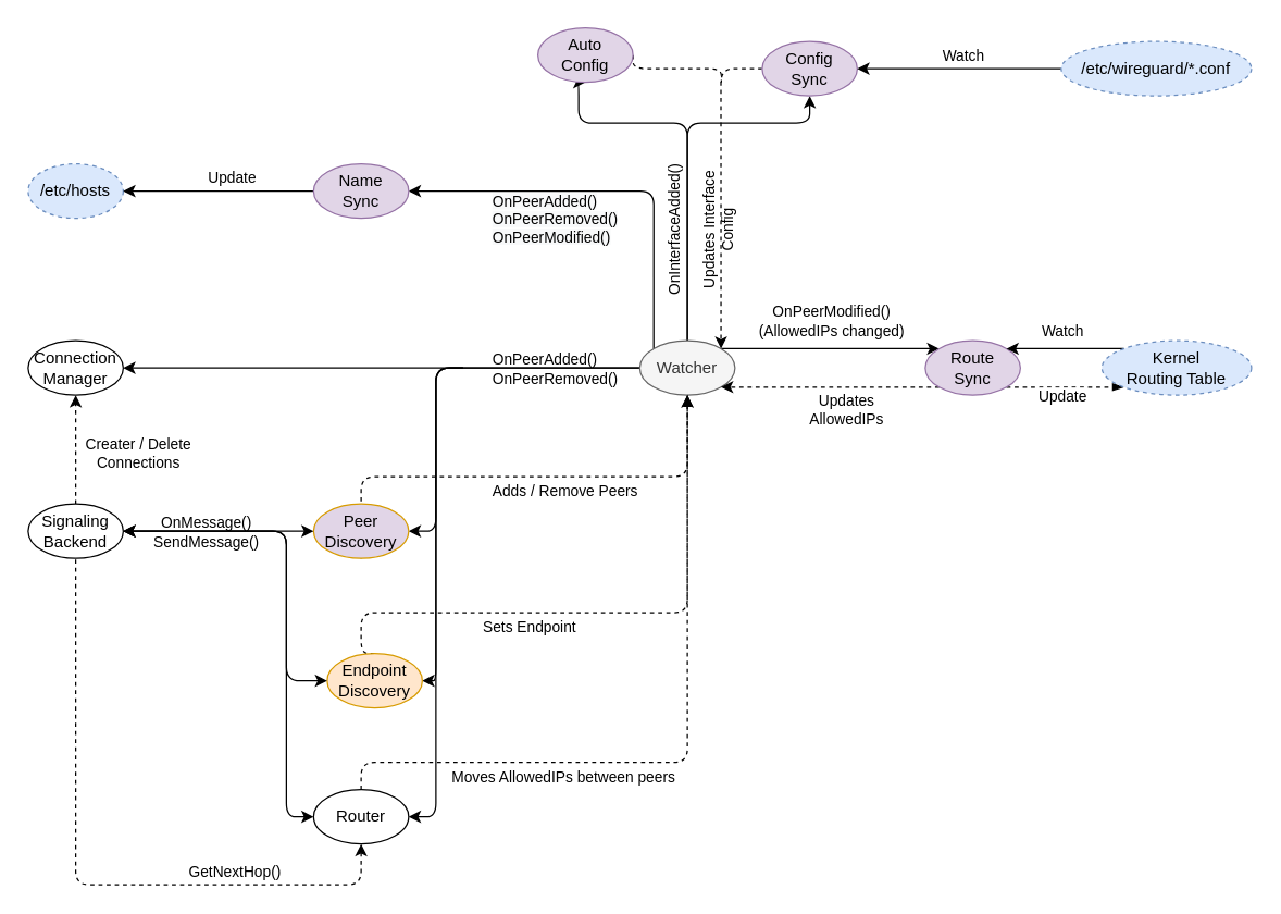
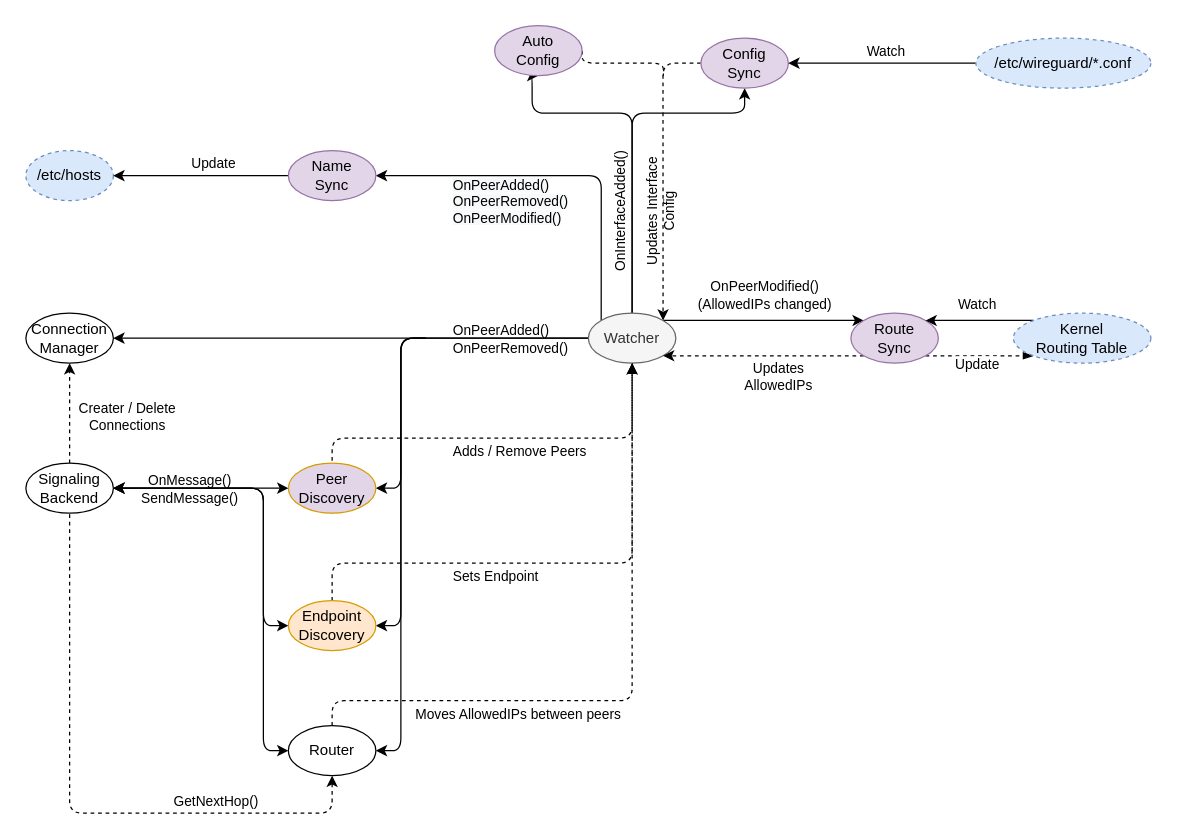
  <mxCell id="0" />
  <mxCell id="1" parent="0" />
  <mxCell id="2" style="edgeStyle=orthogonalEdgeStyle;html=1;exitX=0.5;exitY=0;exitDx=0;exitDy=0;entryX=0.5;entryY=1;entryDx=0;entryDy=0;" parent="1" source="12" target="27" edge="1"><mxGeometry relative="1" as="geometry"><Array as="points"><mxPoint x="505" y="90" /><mxPoint x="595" y="90" /></Array></mxGeometry></mxCell>
  <mxCell id="3" value="OnInterfaceAdded()" style="edgeLabel;html=1;align=center;verticalAlign=middle;resizable=0;points=[];rotation=-90;" parent="2" vertex="1" connectable="0"><mxGeometry x="0.242" y="4" relative="1" as="geometry"><mxPoint x="-18" y="84" as="offset" /></mxGeometry></mxCell>
  <mxCell id="4" style="edgeStyle=orthogonalEdgeStyle;html=1;exitX=1;exitY=0;exitDx=0;exitDy=0;entryX=0;entryY=0;entryDx=0;entryDy=0;" parent="1" source="12" target="32" edge="1"><mxGeometry relative="1" as="geometry"><Array as="points"><mxPoint x="610" y="256" /><mxPoint x="610" y="256" /></Array></mxGeometry></mxCell>
  <mxCell id="5" value="OnPeerModified()&lt;br&gt;(AllowedIPs changed)" style="edgeLabel;html=1;align=center;verticalAlign=middle;resizable=0;points=[];rotation=0;" parent="4" vertex="1" connectable="0"><mxGeometry x="0.016" y="1" relative="1" as="geometry"><mxPoint x="-1" y="-19" as="offset" /></mxGeometry></mxCell>
  <mxCell id="6" style="edgeStyle=orthogonalEdgeStyle;html=1;exitX=0;exitY=0.5;exitDx=0;exitDy=0;" parent="1" source="12" target="25" edge="1"><mxGeometry relative="1" as="geometry"><mxPoint x="505" y="530" as="targetPoint" /><Array as="points"><mxPoint x="320" y="270" /><mxPoint x="320" y="600" /></Array></mxGeometry></mxCell>
  <mxCell id="7" style="edgeStyle=orthogonalEdgeStyle;html=1;exitX=0.5;exitY=0;exitDx=0;exitDy=0;entryX=0.5;entryY=1;entryDx=0;entryDy=0;" parent="1" source="12" target="46" edge="1"><mxGeometry relative="1" as="geometry"><Array as="points"><mxPoint x="505" y="90" /><mxPoint x="425" y="90" /></Array></mxGeometry></mxCell>
  <mxCell id="8" style="edgeStyle=orthogonalEdgeStyle;html=1;exitX=0;exitY=0.5;exitDx=0;exitDy=0;startArrow=none;startFill=0;endArrow=classic;endFill=1;entryX=1;entryY=0.5;entryDx=0;entryDy=0;" parent="1" source="12" target="44" edge="1"><mxGeometry relative="1" as="geometry"><mxPoint x="100" y="240" as="targetPoint" /><Array as="points"><mxPoint x="140" y="270" /><mxPoint x="140" y="270" /></Array></mxGeometry></mxCell>
  <mxCell id="9" value="OnPeerAdded()&lt;br&gt;OnPeerRemoved()" style="edgeLabel;html=1;align=left;verticalAlign=middle;resizable=0;points=[];labelBackgroundColor=none;" parent="8" vertex="1" connectable="0"><mxGeometry x="0.074" y="1" relative="1" as="geometry"><mxPoint x="94" y="-1" as="offset" /></mxGeometry></mxCell>
  <mxCell id="10" style="edgeStyle=orthogonalEdgeStyle;html=1;exitX=0;exitY=0;exitDx=0;exitDy=0;entryX=1;entryY=0.5;entryDx=0;entryDy=0;elbow=vertical;" edge="1" parent="1" source="12" target="52"><mxGeometry relative="1" as="geometry"><Array as="points"><mxPoint x="480" y="140" /></Array></mxGeometry></mxCell>
  <mxCell id="11" value="&lt;span style=&quot;background-color: rgb(248, 249, 250);&quot;&gt;OnPeerAdded()&lt;/span&gt;&lt;br style=&quot;background-color: rgb(248, 249, 250);&quot;&gt;&lt;span style=&quot;background-color: rgb(248, 249, 250);&quot;&gt;OnPeerRemoved()&lt;br&gt;OnPeerModified()&lt;br&gt;&lt;/span&gt;" style="edgeLabel;html=1;align=left;verticalAlign=middle;resizable=0;points=[];" vertex="1" connectable="0" parent="10"><mxGeometry x="-0.175" y="-2" relative="1" as="geometry"><mxPoint x="-114" y="22" as="offset" /></mxGeometry></mxCell>
  <mxCell id="12" value="Watcher" style="ellipse;whiteSpace=wrap;html=1;fillColor=#f5f5f5;fontColor=#333333;strokeColor=#666666;" parent="1" vertex="1"><mxGeometry x="470" y="250" width="70" height="40" as="geometry" /></mxCell>
  <mxCell id="13" style="edgeStyle=orthogonalEdgeStyle;html=1;exitX=0.5;exitY=1;exitDx=0;exitDy=0;dashed=1;" parent="1" source="16" edge="1"><mxGeometry relative="1" as="geometry"><mxPoint x="505" y="290" as="targetPoint" /><Array as="points"><mxPoint x="265" y="350" /><mxPoint x="505" y="350" /></Array></mxGeometry></mxCell>
  <mxCell id="14" value="Adds / Remove Peers" style="edgeLabel;html=1;align=left;verticalAlign=middle;resizable=0;points=[];rotation=0;labelBackgroundColor=none;" parent="13" vertex="1" connectable="0"><mxGeometry x="-0.132" y="-10" relative="1" as="geometry"><mxPoint x="-1" as="offset" /></mxGeometry></mxCell>
  <mxCell id="15" style="edgeStyle=orthogonalEdgeStyle;html=1;exitX=1;exitY=0.5;exitDx=0;exitDy=0;startArrow=classic;startFill=1;endArrow=none;endFill=0;" parent="1" source="16" edge="1"><mxGeometry relative="1" as="geometry"><mxPoint x="340" y="270" as="targetPoint" /><Array as="points"><mxPoint x="320" y="390" /><mxPoint x="320" y="270" /></Array></mxGeometry></mxCell>
  <mxCell id="16" value="Peer&lt;br&gt;Discovery" style="ellipse;whiteSpace=wrap;html=1;fillColor=#e1d5e7;strokeColor=#d79b00;" parent="1" vertex="1"><mxGeometry x="230" y="370" width="70" height="40" as="geometry" /></mxCell>
  <mxCell id="17" style="edgeStyle=orthogonalEdgeStyle;html=1;exitX=0.5;exitY=0;exitDx=0;exitDy=0;dashed=1;endArrow=classic;endFill=1;entryX=0.5;entryY=1;entryDx=0;entryDy=0;" parent="1" source="20" target="12" edge="1"><mxGeometry relative="1" as="geometry"><mxPoint x="265" y="280" as="targetPoint" /><Array as="points"><mxPoint x="265" y="450" /><mxPoint x="505" y="450" /></Array></mxGeometry></mxCell>
  <mxCell id="18" value="Sets Endpoint" style="edgeLabel;html=1;align=left;verticalAlign=middle;resizable=0;points=[];rotation=0;" parent="17" vertex="1" connectable="0"><mxGeometry x="-0.318" y="-1" relative="1" as="geometry"><mxPoint x="-22" y="9" as="offset" /></mxGeometry></mxCell>
  <mxCell id="19" style="edgeStyle=orthogonalEdgeStyle;html=1;exitX=1;exitY=0.5;exitDx=0;exitDy=0;startArrow=classic;startFill=1;endArrow=none;endFill=0;" parent="1" source="20" edge="1"><mxGeometry relative="1" as="geometry"><mxPoint x="340" y="270" as="targetPoint" /><Array as="points"><mxPoint x="320" y="500" /><mxPoint x="320" y="270" /></Array></mxGeometry></mxCell>
- <mxCell id="20" value="Endpoint&lt;br&gt;Discovery" style="ellipse;whiteSpace=wrap;html=1;fillColor=#ffe6cc;strokeColor=#d79b00;" parent="1" vertex="1"><mxGeometry x="240" y="480" width="70" height="40" as="geometry" /></mxCell>
+ <mxCell id="20" value="Endpoint&lt;br&gt;Discovery" style="ellipse;whiteSpace=wrap;html=1;fillColor=#ffe6cc;strokeColor=#d79b00;" parent="1" vertex="1"><mxGeometry x="230" y="480" width="70" height="40" as="geometry" /></mxCell>
  <mxCell id="21" style="edgeStyle=orthogonalEdgeStyle;html=1;exitX=0.5;exitY=1;exitDx=0;exitDy=0;entryX=0.5;entryY=1;entryDx=0;entryDy=0;dashed=1;endArrow=none;endFill=0;startArrow=classic;startFill=1;" parent="1" source="25" target="39" edge="1"><mxGeometry relative="1" as="geometry"><Array as="points"><mxPoint x="265" y="650" /><mxPoint x="55" y="650" /></Array></mxGeometry></mxCell>
  <mxCell id="22" value="GetNextHop()" style="edgeLabel;html=1;align=center;verticalAlign=middle;resizable=0;points=[];" parent="21" vertex="1" connectable="0"><mxGeometry x="-0.333" y="-1" relative="1" as="geometry"><mxPoint x="36" y="-9" as="offset" /></mxGeometry></mxCell>
  <mxCell id="23" style="edgeStyle=orthogonalEdgeStyle;html=1;exitX=0.5;exitY=0;exitDx=0;exitDy=0;entryX=0.5;entryY=1;entryDx=0;entryDy=0;startArrow=none;startFill=0;endArrow=blockThin;endFill=1;dashed=1;" parent="1" source="25" target="12" edge="1"><mxGeometry relative="1" as="geometry"><Array as="points"><mxPoint x="265" y="560" /><mxPoint x="505" y="560" /></Array></mxGeometry></mxCell>
  <mxCell id="24" value="Moves AllowedIPs between peers" style="edgeLabel;html=1;align=left;verticalAlign=middle;resizable=0;points=[];rotation=0;" parent="23" vertex="1" connectable="0"><mxGeometry x="-0.065" y="1" relative="1" as="geometry"><mxPoint x="-163" y="11" as="offset" /></mxGeometry></mxCell>
  <mxCell id="25" value="Router" style="ellipse;whiteSpace=wrap;html=1;" parent="1" vertex="1"><mxGeometry x="230" y="580" width="70" height="40" as="geometry" /></mxCell>
  <mxCell id="26" style="edgeStyle=orthogonalEdgeStyle;html=1;exitX=0;exitY=0.5;exitDx=0;exitDy=0;entryX=1;entryY=0;entryDx=0;entryDy=0;dashed=1;" parent="1" source="27" target="12" edge="1"><mxGeometry relative="1" as="geometry"><mxPoint x="609.749" y="465.858" as="sourcePoint" /><Array as="points"><mxPoint x="530" y="50" /></Array></mxGeometry></mxCell>
  <mxCell id="27" value="Config&lt;br&gt;Sync" style="ellipse;whiteSpace=wrap;html=1;fillColor=#e1d5e7;strokeColor=#9673a6;" parent="1" vertex="1"><mxGeometry x="560" y="30" width="70" height="40" as="geometry" /></mxCell>
  <mxCell id="28" style="edgeStyle=orthogonalEdgeStyle;html=1;exitX=0;exitY=1;exitDx=0;exitDy=0;entryX=1;entryY=1;entryDx=0;entryDy=0;dashed=1;" parent="1" source="32" target="12" edge="1"><mxGeometry relative="1" as="geometry" /></mxCell>
  <mxCell id="29" value="Updates&lt;br&gt;AllowedIPs" style="edgeLabel;html=1;align=center;verticalAlign=middle;resizable=0;points=[];" parent="28" vertex="1" connectable="0"><mxGeometry x="-0.299" y="2" relative="1" as="geometry"><mxPoint x="-13" y="14" as="offset" /></mxGeometry></mxCell>
  <mxCell id="30" style="edgeStyle=orthogonalEdgeStyle;html=1;exitX=1;exitY=1;exitDx=0;exitDy=0;entryX=0;entryY=1;entryDx=0;entryDy=0;dashed=1;endArrow=blockThin;endFill=1;" parent="1" source="32" target="48" edge="1"><mxGeometry relative="1" as="geometry"><mxPoint x="799.749" y="64.142" as="targetPoint" /></mxGeometry></mxCell>
  <mxCell id="31" value="Update" style="edgeLabel;html=1;align=center;verticalAlign=middle;resizable=0;points=[];rotation=0;" parent="30" vertex="1" connectable="0"><mxGeometry x="-0.224" relative="1" as="geometry"><mxPoint x="7" y="6" as="offset" /></mxGeometry></mxCell>
  <mxCell id="32" value="Route&lt;br&gt;Sync" style="ellipse;whiteSpace=wrap;html=1;fillColor=#e1d5e7;strokeColor=#9673a6;" parent="1" vertex="1"><mxGeometry x="680" y="250" width="70" height="40" as="geometry" /></mxCell>
  <mxCell id="33" style="edgeStyle=orthogonalEdgeStyle;html=1;exitX=1;exitY=0.5;exitDx=0;exitDy=0;entryX=0;entryY=0.5;entryDx=0;entryDy=0;startArrow=classic;startFill=1;" parent="1" source="39" target="16" edge="1"><mxGeometry relative="1" as="geometry"><Array as="points"><mxPoint x="190" y="390" /><mxPoint x="190" y="390" /></Array></mxGeometry></mxCell>
  <mxCell id="34" value="OnMessage()&lt;br&gt;SendMessage()" style="edgeLabel;html=1;align=center;verticalAlign=middle;resizable=0;points=[];rotation=0;labelBackgroundColor=none;" parent="33" vertex="1" connectable="0"><mxGeometry x="0.285" y="7" relative="1" as="geometry"><mxPoint x="-30" y="7" as="offset" /></mxGeometry></mxCell>
  <mxCell id="35" style="edgeStyle=orthogonalEdgeStyle;html=1;exitX=1;exitY=0.5;exitDx=0;exitDy=0;entryX=0;entryY=0.5;entryDx=0;entryDy=0;startArrow=classic;startFill=1;" parent="1" source="39" target="20" edge="1"><mxGeometry relative="1" as="geometry"><Array as="points"><mxPoint x="210" y="390" /><mxPoint x="210" y="500" /></Array></mxGeometry></mxCell>
  <mxCell id="36" style="edgeStyle=orthogonalEdgeStyle;html=1;exitX=0.5;exitY=0;exitDx=0;exitDy=0;entryX=0.5;entryY=1;entryDx=0;entryDy=0;dashed=1;endArrow=classic;endFill=1;" parent="1" source="39" target="44" edge="1"><mxGeometry relative="1" as="geometry"><mxPoint x="-30" y="310" as="targetPoint" /></mxGeometry></mxCell>
  <mxCell id="37" value="Creater / Delete&lt;br&gt;Connections" style="edgeLabel;html=1;align=center;verticalAlign=middle;resizable=0;points=[];" parent="36" vertex="1" connectable="0"><mxGeometry x="-0.038" y="-1" relative="1" as="geometry"><mxPoint x="44" as="offset" /></mxGeometry></mxCell>
  <mxCell id="38" style="edgeStyle=orthogonalEdgeStyle;html=1;exitX=1;exitY=0.5;exitDx=0;exitDy=0;entryX=0;entryY=0.5;entryDx=0;entryDy=0;startArrow=classic;startFill=1;endArrow=classic;endFill=1;" parent="1" source="39" target="25" edge="1"><mxGeometry relative="1" as="geometry"><Array as="points"><mxPoint x="210" y="390" /><mxPoint x="210" y="600" /></Array></mxGeometry></mxCell>
  <mxCell id="39" value="Signaling&lt;br&gt;Backend" style="ellipse;whiteSpace=wrap;html=1;" parent="1" vertex="1"><mxGeometry x="20" y="370" width="70" height="40" as="geometry" /></mxCell>
  <mxCell id="40" style="edgeStyle=orthogonalEdgeStyle;html=1;entryX=1;entryY=0;entryDx=0;entryDy=0;exitX=0;exitY=0;exitDx=0;exitDy=0;" parent="1" source="48" target="32" edge="1"><mxGeometry relative="1" as="geometry"><mxPoint x="775" y="70" as="sourcePoint" /><mxPoint x="680" y="530" as="targetPoint" /></mxGeometry></mxCell>
  <mxCell id="41" value="Watch" style="edgeLabel;html=1;align=center;verticalAlign=middle;resizable=0;points=[];rotation=0;" parent="40" vertex="1" connectable="0"><mxGeometry x="0.033" y="1" relative="1" as="geometry"><mxPoint x="-1" y="-14" as="offset" /></mxGeometry></mxCell>
  <mxCell id="42" style="edgeStyle=orthogonalEdgeStyle;html=1;exitX=0;exitY=0.5;exitDx=0;exitDy=0;entryX=1;entryY=0.5;entryDx=0;entryDy=0;" parent="1" source="49" target="27" edge="1"><mxGeometry relative="1" as="geometry"><mxPoint x="740" y="50" as="sourcePoint" /></mxGeometry></mxCell>
  <mxCell id="43" value="Watch" style="edgeLabel;html=1;align=center;verticalAlign=middle;resizable=0;points=[];" parent="42" vertex="1" connectable="0"><mxGeometry x="0.013" relative="1" as="geometry"><mxPoint x="3" y="-10" as="offset" /></mxGeometry></mxCell>
  <mxCell id="44" value="Connection&lt;br&gt;Manager" style="ellipse;whiteSpace=wrap;html=1;" parent="1" vertex="1"><mxGeometry x="20" y="250" width="70" height="40" as="geometry" /></mxCell>
  <mxCell id="45" style="edgeStyle=orthogonalEdgeStyle;html=1;exitX=1;exitY=0.5;exitDx=0;exitDy=0;dashed=1;endArrow=none;endFill=0;" parent="1" source="46" edge="1"><mxGeometry relative="1" as="geometry"><mxPoint x="530" y="60" as="targetPoint" /><Array as="points"><mxPoint x="530" y="50" /></Array></mxGeometry></mxCell>
  <mxCell id="46" value="Auto&lt;br&gt;Config" style="ellipse;whiteSpace=wrap;html=1;fillColor=#e1d5e7;strokeColor=#9673a6;" parent="1" vertex="1"><mxGeometry x="395" y="20" width="70" height="40" as="geometry" /></mxCell>
  <mxCell id="47" value="Updates Interface&lt;br&gt;Config" style="edgeLabel;html=1;align=center;verticalAlign=middle;resizable=0;points=[];rotation=-90;labelBackgroundColor=none;" parent="1" vertex="1" connectable="0"><mxGeometry x="528" y="169.999" as="geometry" /></mxCell>
  <mxCell id="48" value="Kernel&lt;br&gt;Routing Table" style="ellipse;whiteSpace=wrap;html=1;dashed=1;fillColor=#dae8fc;strokeColor=#6c8ebf;" vertex="1" parent="1"><mxGeometry x="810" y="250" width="110" height="40" as="geometry" /></mxCell>
  <mxCell id="49" value="/etc/wireguard/*.conf" style="ellipse;whiteSpace=wrap;html=1;dashed=1;fillColor=#dae8fc;strokeColor=#6c8ebf;" vertex="1" parent="1"><mxGeometry x="780" y="30" width="140" height="40" as="geometry" /></mxCell>
  <mxCell id="50" value="/etc/hosts" style="ellipse;whiteSpace=wrap;html=1;dashed=1;fillColor=#dae8fc;strokeColor=#6c8ebf;" vertex="1" parent="1"><mxGeometry x="20" y="120" width="70" height="40" as="geometry" /></mxCell>
  <mxCell id="51" value="Update" style="edgeStyle=none;html=1;exitX=0;exitY=0.5;exitDx=0;exitDy=0;entryX=1;entryY=0.5;entryDx=0;entryDy=0;" edge="1" parent="1" source="52" target="50"><mxGeometry x="-0.143" y="-10" relative="1" as="geometry"><mxPoint as="offset" /></mxGeometry></mxCell>
  <mxCell id="52" value="Name&lt;br&gt;Sync" style="ellipse;whiteSpace=wrap;html=1;fillColor=#e1d5e7;strokeColor=#9673a6;" vertex="1" parent="1"><mxGeometry x="230" y="120" width="70" height="40" as="geometry" /></mxCell>
